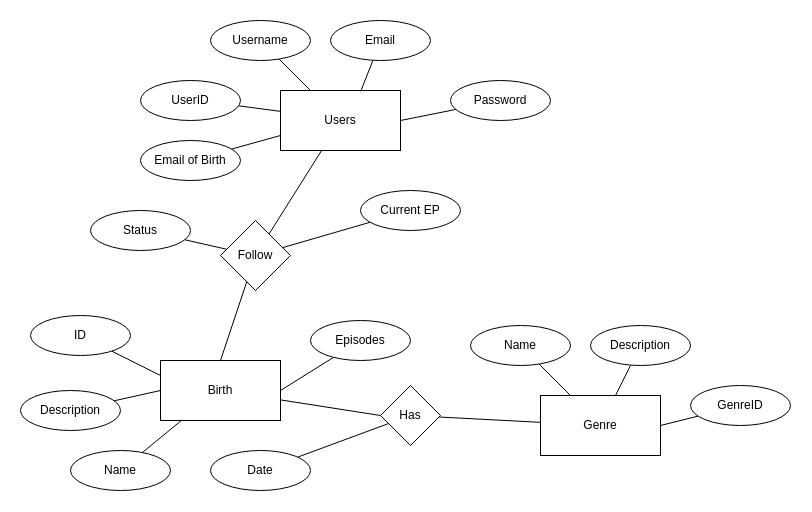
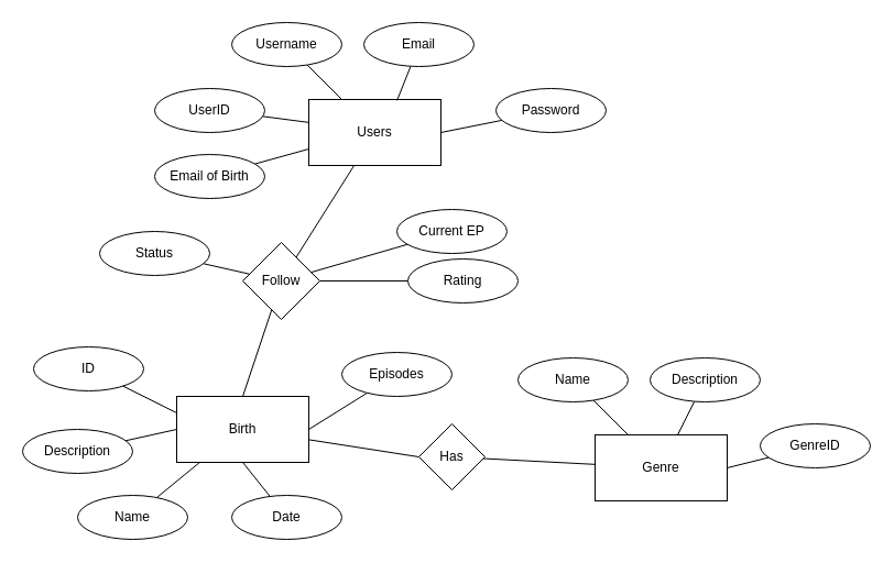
  <mxCell id="0" />
  <mxCell id="1" parent="0" />
  <mxCell id="2" value="Users" style="rounded=0;whiteSpace=wrap;html=1;" parent="1" vertex="1"><mxGeometry x="280" y="90" width="120" height="60" as="geometry" /></mxCell>
  <mxCell id="3" style="rounded=0;orthogonalLoop=1;jettySize=auto;html=1;endArrow=none;endFill=0;" parent="1" source="4" target="2" edge="1"><mxGeometry relative="1" as="geometry" /></mxCell>
  <mxCell id="4" value="Username" style="ellipse;whiteSpace=wrap;html=1;" parent="1" vertex="1"><mxGeometry x="210" y="20" width="100" height="40" as="geometry" /></mxCell>
  <mxCell id="5" style="rounded=0;orthogonalLoop=1;jettySize=auto;html=1;endArrow=none;endFill=0;entryX=0.668;entryY=0.015;entryDx=0;entryDy=0;entryPerimeter=0;" parent="1" source="6" target="2" edge="1"><mxGeometry relative="1" as="geometry"><mxPoint x="340" y="90" as="targetPoint" /></mxGeometry></mxCell>
  <mxCell id="6" value="Email" style="ellipse;whiteSpace=wrap;html=1;" parent="1" vertex="1"><mxGeometry x="330" y="20" width="100" height="40" as="geometry" /></mxCell>
  <mxCell id="7" style="rounded=0;orthogonalLoop=1;jettySize=auto;html=1;entryX=1;entryY=0.5;entryDx=0;entryDy=0;endArrow=none;endFill=0;" parent="1" source="8" target="2" edge="1"><mxGeometry relative="1" as="geometry" /></mxCell>
  <mxCell id="8" value="Password" style="ellipse;whiteSpace=wrap;html=1;" parent="1" vertex="1"><mxGeometry x="450" y="80" width="100" height="40" as="geometry" /></mxCell>
  <mxCell id="9" style="rounded=0;orthogonalLoop=1;jettySize=auto;html=1;endArrow=none;endFill=0;entryX=0.001;entryY=0.348;entryDx=0;entryDy=0;entryPerimeter=0;" parent="1" source="10" target="2" edge="1"><mxGeometry relative="1" as="geometry"><mxPoint x="280" y="120" as="targetPoint" /></mxGeometry></mxCell>
  <mxCell id="10" value="UserID" style="ellipse;whiteSpace=wrap;html=1;" parent="1" vertex="1"><mxGeometry x="140" y="80" width="100" height="40" as="geometry" /></mxCell>
  <mxCell id="11" value="Genre" style="rounded=0;whiteSpace=wrap;html=1;" parent="1" vertex="1"><mxGeometry x="540" y="395" width="120" height="60" as="geometry" /></mxCell>
  <mxCell id="12" style="rounded=0;orthogonalLoop=1;jettySize=auto;html=1;endArrow=none;endFill=0;" parent="1" source="13" target="11" edge="1"><mxGeometry relative="1" as="geometry" /></mxCell>
  <mxCell id="13" value="Name" style="ellipse;whiteSpace=wrap;html=1;" parent="1" vertex="1"><mxGeometry x="470" y="325" width="100" height="40" as="geometry" /></mxCell>
  <mxCell id="14" style="rounded=0;orthogonalLoop=1;jettySize=auto;html=1;endArrow=none;endFill=0;" parent="1" source="15" target="11" edge="1"><mxGeometry relative="1" as="geometry" /></mxCell>
  <mxCell id="15" value="Description" style="ellipse;whiteSpace=wrap;html=1;" parent="1" vertex="1"><mxGeometry x="590" y="325" width="100" height="40" as="geometry" /></mxCell>
  <mxCell id="16" style="rounded=0;orthogonalLoop=1;jettySize=auto;html=1;entryX=1;entryY=0.5;entryDx=0;entryDy=0;endArrow=none;endFill=0;" parent="1" source="17" target="11" edge="1"><mxGeometry relative="1" as="geometry" /></mxCell>
  <mxCell id="17" value="GenreID" style="ellipse;whiteSpace=wrap;html=1;" parent="1" vertex="1"><mxGeometry x="690" y="385" width="100" height="40" as="geometry" /></mxCell>
  <mxCell id="18" style="rounded=0;orthogonalLoop=1;jettySize=auto;html=1;entryX=0;entryY=0.5;entryDx=0;entryDy=0;endArrow=none;endFill=0;" parent="1" source="19" target="29" edge="1"><mxGeometry relative="1" as="geometry" /></mxCell>
  <mxCell id="19" value="Birth" style="rounded=0;whiteSpace=wrap;html=1;" parent="1" vertex="1"><mxGeometry x="160" y="360" width="120" height="60" as="geometry" /></mxCell>
  <mxCell id="20" style="rounded=0;orthogonalLoop=1;jettySize=auto;html=1;endArrow=none;endFill=0;entryX=0.177;entryY=0.995;entryDx=0;entryDy=0;entryPerimeter=0;" parent="1" source="21" target="19" edge="1"><mxGeometry relative="1" as="geometry"><mxPoint x="180" y="450" as="targetPoint" /></mxGeometry></mxCell>
  <mxCell id="21" value="Name" style="ellipse;whiteSpace=wrap;html=1;" parent="1" vertex="1"><mxGeometry x="70" y="450" width="100" height="40" as="geometry" /></mxCell>
  <mxCell id="22" style="rounded=0;orthogonalLoop=1;jettySize=auto;html=1;endArrow=none;endFill=0;" parent="1" source="23" edge="1"><mxGeometry relative="1" as="geometry"><mxPoint x="160" y="390" as="targetPoint" /></mxGeometry></mxCell>
  <mxCell id="23" value="Description" style="ellipse;whiteSpace=wrap;html=1;" parent="1" vertex="1"><mxGeometry x="20" y="390" width="100" height="40" as="geometry" /></mxCell>
- <mxCell id="24" style="rounded=0;orthogonalLoop=1;jettySize=auto;html=1;endArrow=none;endFill=0;" parent="1" source="25" target="29" edge="1"><mxGeometry relative="1" as="geometry" /></mxCell>
+ <mxCell id="24" style="rounded=0;orthogonalLoop=1;jettySize=auto;html=1;entryX=0.5;entryY=1;entryDx=0;entryDy=0;endArrow=none;endFill=0;" parent="1" source="25" target="19" edge="1"><mxGeometry relative="1" as="geometry" /></mxCell>
  <mxCell id="25" value="Date" style="ellipse;whiteSpace=wrap;html=1;" parent="1" vertex="1"><mxGeometry x="210" y="450" width="100" height="40" as="geometry" /></mxCell>
  <mxCell id="26" style="rounded=0;orthogonalLoop=1;jettySize=auto;html=1;entryX=0;entryY=0.75;entryDx=0;entryDy=0;endArrow=none;endFill=0;" parent="1" source="27" target="2" edge="1"><mxGeometry relative="1" as="geometry"><mxPoint x="270" y="140" as="targetPoint" /></mxGeometry></mxCell>
  <mxCell id="27" value="Email of Birth" style="ellipse;whiteSpace=wrap;html=1;" parent="1" vertex="1"><mxGeometry x="140" y="140" width="100" height="40" as="geometry" /></mxCell>
  <mxCell id="28" style="rounded=0;orthogonalLoop=1;jettySize=auto;html=1;endArrow=none;endFill=0;" parent="1" source="29" target="11" edge="1"><mxGeometry relative="1" as="geometry" /></mxCell>
  <mxCell id="29" value="Has" style="rhombus;whiteSpace=wrap;html=1;" parent="1" vertex="1"><mxGeometry x="380" y="385" width="60" height="60" as="geometry" /></mxCell>
  <mxCell id="30" style="rounded=0;orthogonalLoop=1;jettySize=auto;html=1;endArrow=none;endFill=0;" edge="1" parent="1" source="32" target="2"><mxGeometry relative="1" as="geometry" /></mxCell>
  <mxCell id="31" style="rounded=0;orthogonalLoop=1;jettySize=auto;html=1;entryX=0.5;entryY=0;entryDx=0;entryDy=0;endArrow=none;endFill=0;" edge="1" parent="1" source="32" target="19"><mxGeometry relative="1" as="geometry" /></mxCell>
  <mxCell id="32" value="Follow" style="rhombus;whiteSpace=wrap;html=1;" vertex="1" parent="1"><mxGeometry x="220" y="220" width="70" height="70" as="geometry" /></mxCell>
  <mxCell id="33" style="rounded=0;orthogonalLoop=1;jettySize=auto;html=1;entryX=0;entryY=0.25;entryDx=0;entryDy=0;endArrow=none;endFill=0;" edge="1" parent="1" source="34" target="19"><mxGeometry relative="1" as="geometry" /></mxCell>
  <mxCell id="34" value="ID" style="ellipse;whiteSpace=wrap;html=1;" vertex="1" parent="1"><mxGeometry x="30" y="315" width="100" height="40" as="geometry" /></mxCell>
+ <mxCell id="35" style="rounded=0;orthogonalLoop=1;jettySize=auto;html=1;entryX=1;entryY=0.5;entryDx=0;entryDy=0;endArrow=none;endFill=0;" edge="1" parent="1" source="36" target="32"><mxGeometry relative="1" as="geometry" /></mxCell>
+ <mxCell id="36" value="Rating" style="ellipse;whiteSpace=wrap;html=1;" vertex="1" parent="1"><mxGeometry x="370" y="235" width="100" height="40" as="geometry" /></mxCell>
  <mxCell id="37" style="rounded=0;orthogonalLoop=1;jettySize=auto;html=1;endArrow=none;endFill=0;" edge="1" parent="1" source="38" target="32"><mxGeometry relative="1" as="geometry" /></mxCell>
  <mxCell id="38" value="Current EP" style="ellipse;whiteSpace=wrap;html=1;" vertex="1" parent="1"><mxGeometry x="360" y="190" width="100" height="40" as="geometry" /></mxCell>
  <mxCell id="39" style="rounded=0;orthogonalLoop=1;jettySize=auto;html=1;entryX=1;entryY=0.5;entryDx=0;entryDy=0;endArrow=none;endFill=0;" edge="1" parent="1" source="40" target="19"><mxGeometry relative="1" as="geometry" /></mxCell>
  <mxCell id="40" value="Episodes" style="ellipse;whiteSpace=wrap;html=1;" vertex="1" parent="1"><mxGeometry x="310" y="320" width="100" height="40" as="geometry" /></mxCell>
  <mxCell id="41" style="rounded=0;orthogonalLoop=1;jettySize=auto;html=1;endArrow=none;endFill=0;" edge="1" parent="1" source="42" target="32"><mxGeometry relative="1" as="geometry" /></mxCell>
  <mxCell id="42" value="Status" style="ellipse;whiteSpace=wrap;html=1;" vertex="1" parent="1"><mxGeometry x="90" y="210" width="100" height="40" as="geometry" /></mxCell>
